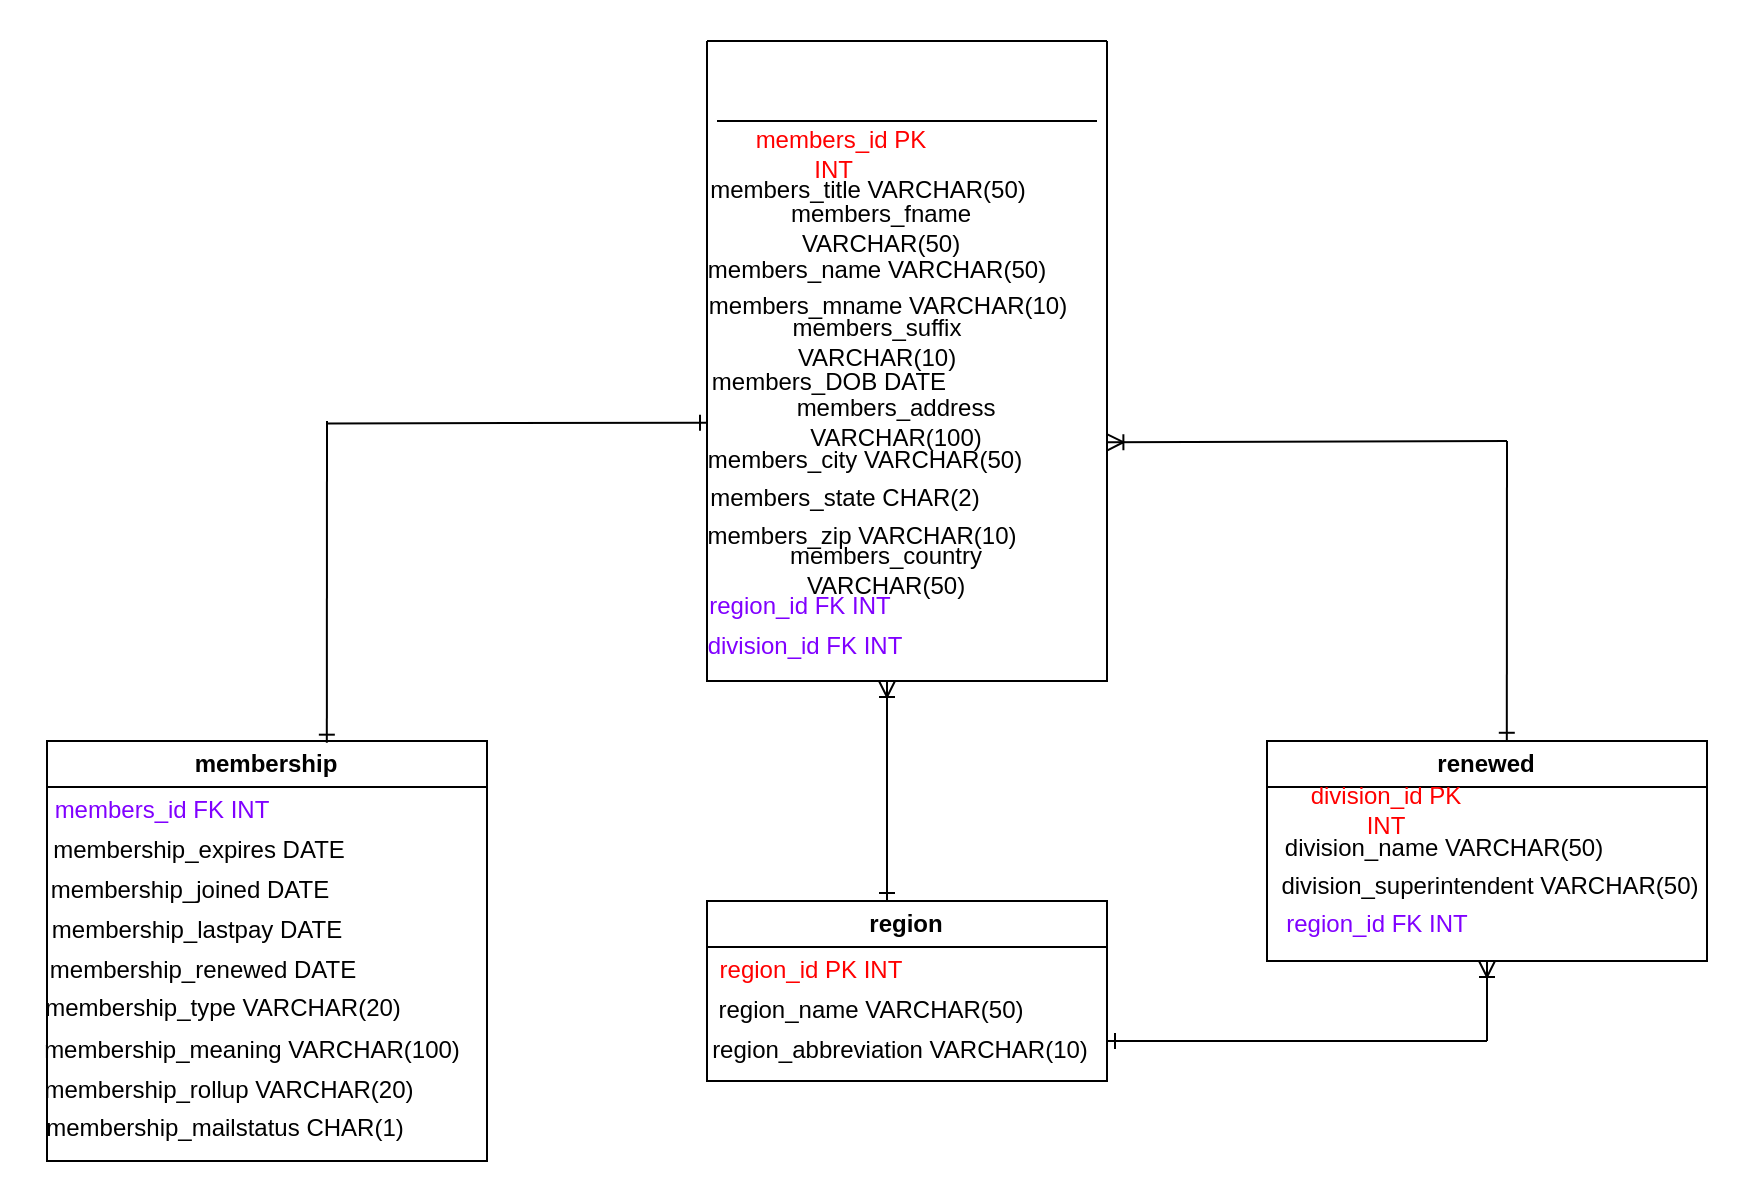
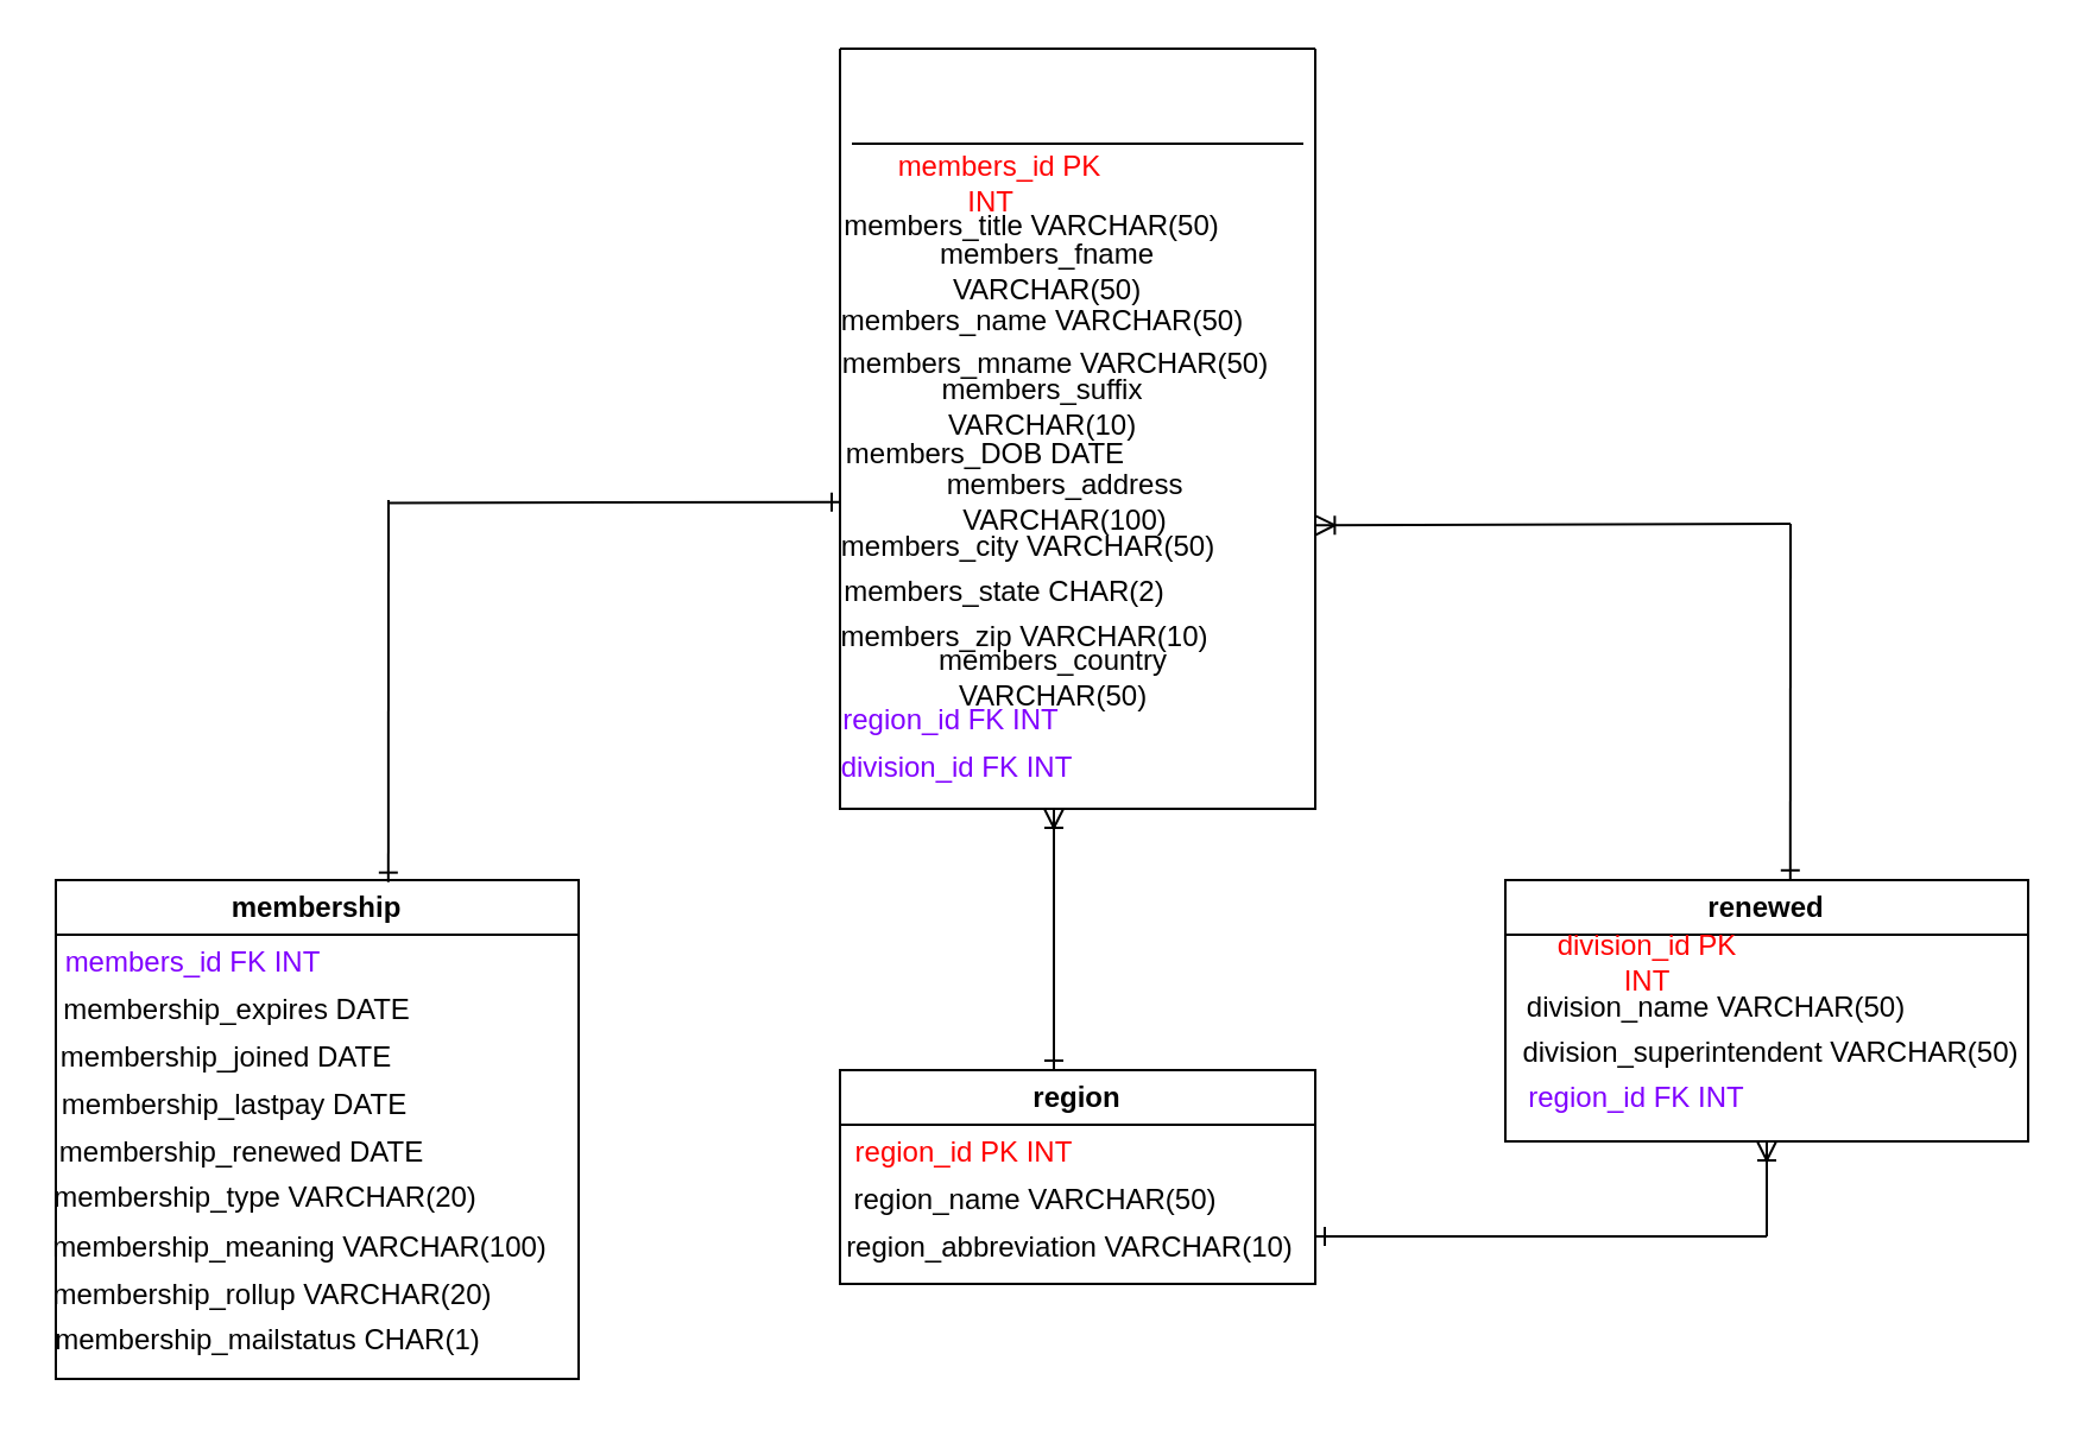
  <mxCell id="0" />
  <mxCell id="1" parent="0" />
  <mxCell id="2" value="" style="swimlane;startSize=0;" parent="1" vertex="1"><mxGeometry x="353" y="20" width="200" height="320" as="geometry" /></mxCell>
  <mxCell id="3" value="&lt;span style=&quot;color: light-dark(rgb(255, 0, 0), rgb(237, 237, 237));&quot;&gt;&lt;span style=&quot;color: rgb(255, 0, 0);&quot;&gt;members_id PK&lt;/span&gt; INT&lt;span style=&quot;white-space: pre;&quot;&gt;&#09;&lt;/span&gt;&lt;/span&gt;" style="text;html=1;align=center;verticalAlign=middle;whiteSpace=wrap;rounded=0;" parent="2" vertex="1"><mxGeometry x="2" y="42" width="131" height="30" as="geometry" /></mxCell>
  <mxCell id="4" value="&lt;br&gt;members_title VARCHAR(50)" style="text;html=1;align=center;verticalAlign=middle;whiteSpace=wrap;rounded=0;" parent="2" vertex="1"><mxGeometry x="1" y="52" width="160" height="30" as="geometry" /></mxCell>
  <mxCell id="5" value="&lt;br&gt;members_fname VARCHAR(50)&lt;div&gt;&lt;br&gt;&lt;/div&gt;" style="text;html=1;align=center;verticalAlign=middle;whiteSpace=wrap;rounded=0;" parent="2" vertex="1"><mxGeometry x="0.5" y="79" width="172.5" height="30" as="geometry" /></mxCell>
  <mxCell id="6" value="&lt;br&gt;members_name VARCHAR(50)" style="text;html=1;align=center;verticalAlign=middle;whiteSpace=wrap;rounded=0;" parent="2" vertex="1"><mxGeometry x="-8" y="92" width="186.5" height="30" as="geometry" /></mxCell>
- <mxCell id="7" value="&lt;br&gt;members_mname VARCHAR(10)" style="text;html=1;align=center;verticalAlign=middle;whiteSpace=wrap;rounded=0;" parent="2" vertex="1"><mxGeometry x="-4" y="110" width="190" height="30" as="geometry" /></mxCell>
+ <mxCell id="7" value="&lt;br&gt;members_mname VARCHAR(50)" style="text;html=1;align=center;verticalAlign=middle;whiteSpace=wrap;rounded=0;" parent="2" vertex="1"><mxGeometry x="-4" y="110" width="190" height="30" as="geometry" /></mxCell>
  <mxCell id="8" value="" style="endArrow=none;html=1;rounded=0;" parent="2" edge="1"><mxGeometry width="50" height="50" relative="1" as="geometry"><mxPoint x="5" y="40" as="sourcePoint" /><mxPoint x="195" y="40" as="targetPoint" /></mxGeometry></mxCell>
  <mxCell id="9" value="&lt;br&gt;members_suffix VARCHAR(10)&lt;div&gt;&lt;br&gt;&lt;/div&gt;" style="text;html=1;align=center;verticalAlign=middle;whiteSpace=wrap;rounded=0;" parent="2" vertex="1"><mxGeometry x="1.5" y="136" width="166.5" height="30" as="geometry" /></mxCell>
  <mxCell id="10" value="members_DOB DATE" style="text;html=1;align=center;verticalAlign=middle;whiteSpace=wrap;rounded=0;" parent="2" vertex="1"><mxGeometry x="-2.5" y="156" width="126.5" height="30" as="geometry" /></mxCell>
  <mxCell id="11" value="members_address VARCHAR(100)" style="text;html=1;align=center;verticalAlign=middle;whiteSpace=wrap;rounded=0;" parent="2" vertex="1"><mxGeometry y="176" width="190" height="30" as="geometry" /></mxCell>
  <mxCell id="12" value="members_city VARCHAR(50)" style="text;html=1;align=center;verticalAlign=middle;whiteSpace=wrap;rounded=0;" parent="2" vertex="1"><mxGeometry x="-6" y="195" width="171" height="30" as="geometry" /></mxCell>
  <mxCell id="13" value="members_state CHAR(2)" style="text;html=1;align=center;verticalAlign=middle;whiteSpace=wrap;rounded=0;" parent="2" vertex="1"><mxGeometry x="-15.5" y="214" width="168.5" height="30" as="geometry" /></mxCell>
  <mxCell id="14" value="members_zip VARCHAR(10)" style="text;html=1;align=center;verticalAlign=middle;whiteSpace=wrap;rounded=0;" parent="2" vertex="1"><mxGeometry x="-3" y="233" width="162" height="30" as="geometry" /></mxCell>
  <mxCell id="15" value="members_country VARCHAR(50)" style="text;html=1;align=center;verticalAlign=middle;whiteSpace=wrap;rounded=0;" parent="2" vertex="1"><mxGeometry y="250" width="180" height="30" as="geometry" /></mxCell>
  <mxCell id="16" value="&lt;span style=&quot;color: light-dark(rgb(128, 0, 255), rgb(237, 237, 237));&quot;&gt;region_id FK INT&lt;br&gt;&lt;/span&gt;" style="text;html=1;align=center;verticalAlign=middle;whiteSpace=wrap;rounded=0;" parent="2" vertex="1"><mxGeometry x="-10" y="268" width="114" height="30" as="geometry" /></mxCell>
  <mxCell id="17" value="&lt;span style=&quot;color: light-dark(rgb(128, 0, 255), rgb(237, 237, 237));&quot;&gt;&lt;span style=&quot;color: light-dark(rgb(128, 0, 255), rgb(237, 237, 237));&quot;&gt;division_id FK&lt;/span&gt; INT&lt;/span&gt;" style="text;html=1;align=center;verticalAlign=middle;whiteSpace=wrap;rounded=0;" parent="2" vertex="1"><mxGeometry x="-2" y="288" width="103" height="30" as="geometry" /></mxCell>
  <mxCell id="18" value="membership" style="swimlane;whiteSpace=wrap;html=1;" parent="1" vertex="1"><mxGeometry x="23" y="370" width="220" height="210" as="geometry" /></mxCell>
  <mxCell id="19" value="&lt;span style=&quot;color: light-dark(rgb(128, 0, 255), rgb(237, 237, 237));&quot;&gt;members_id FK INT&lt;br&gt;&lt;/span&gt;" style="text;html=1;align=center;verticalAlign=middle;whiteSpace=wrap;rounded=0;" parent="18" vertex="1"><mxGeometry x="3" y="20" width="110" height="30" as="geometry" /></mxCell>
  <mxCell id="20" value="membership_expires DATE" style="text;html=1;align=center;verticalAlign=middle;whiteSpace=wrap;rounded=0;" parent="18" vertex="1"><mxGeometry x="2" y="40" width="149" height="30" as="geometry" /></mxCell>
  <mxCell id="21" value="membership_joined DATE" style="text;html=1;align=center;verticalAlign=middle;whiteSpace=wrap;rounded=0;" parent="18" vertex="1"><mxGeometry x="-1" y="60" width="146" height="30" as="geometry" /></mxCell>
  <mxCell id="22" value="membership_lastpay DATE" style="text;html=1;align=center;verticalAlign=middle;whiteSpace=wrap;rounded=0;" parent="18" vertex="1"><mxGeometry x="-1" y="80" width="153" height="30" as="geometry" /></mxCell>
  <mxCell id="23" value="membership_renewed DATE" style="text;html=1;align=center;verticalAlign=middle;whiteSpace=wrap;rounded=0;" parent="18" vertex="1"><mxGeometry x="-1" y="100" width="159" height="30" as="geometry" /></mxCell>
  <mxCell id="24" value="membership_type VARCHAR(20)" style="text;html=1;align=center;verticalAlign=middle;whiteSpace=wrap;rounded=0;" parent="18" vertex="1"><mxGeometry x="-2" y="119" width="181" height="30" as="geometry" /></mxCell>
  <mxCell id="25" value="membership_meaning VARCHAR(100)" style="text;html=1;align=center;verticalAlign=middle;whiteSpace=wrap;rounded=0;" parent="18" vertex="1"><mxGeometry x="-2" y="140" width="210" height="30" as="geometry" /></mxCell>
  <mxCell id="26" value="membership_rollup VARCHAR(20)" style="text;html=1;align=center;verticalAlign=middle;whiteSpace=wrap;rounded=0;" parent="18" vertex="1"><mxGeometry x="-2" y="160" width="187" height="30" as="geometry" /></mxCell>
  <mxCell id="27" value="membership_mailstatus CHAR(1)" style="text;html=1;align=center;verticalAlign=middle;whiteSpace=wrap;rounded=0;" parent="18" vertex="1"><mxGeometry x="-3" y="179" width="185" height="30" as="geometry" /></mxCell>
  <mxCell id="28" value="region" style="swimlane;whiteSpace=wrap;html=1;" parent="1" vertex="1"><mxGeometry x="353" y="450" width="200" height="90" as="geometry" /></mxCell>
  <mxCell id="29" value="&lt;span style=&quot;color: light-dark(rgb(255, 0, 0), rgb(237, 237, 237));&quot;&gt;region_id PK INT&lt;br&gt;&lt;/span&gt;" style="text;html=1;align=center;verticalAlign=middle;whiteSpace=wrap;rounded=0;" parent="28" vertex="1"><mxGeometry x="-7" y="20" width="119" height="30" as="geometry" /></mxCell>
  <mxCell id="30" value="region_name VARCHAR(50)" style="text;html=1;align=center;verticalAlign=middle;whiteSpace=wrap;rounded=0;" parent="28" vertex="1"><mxGeometry x="2.5" y="40" width="158.5" height="30" as="geometry" /></mxCell>
  <mxCell id="31" value="region_abbreviation VARCHAR(10)" style="text;html=1;align=center;verticalAlign=middle;whiteSpace=wrap;rounded=0;" parent="28" vertex="1"><mxGeometry x="-3" y="60" width="200" height="30" as="geometry" /></mxCell>
  <mxCell id="32" value="renewed" style="swimlane;whiteSpace=wrap;html=1;" parent="1" vertex="1"><mxGeometry x="633" y="370" width="220" height="110" as="geometry" /></mxCell>
  <mxCell id="33" value="&lt;span style=&quot;color: rgb(255, 0, 0);&quot;&gt;division_id PK INT&lt;br&gt;&lt;/span&gt;" style="text;html=1;align=center;verticalAlign=middle;whiteSpace=wrap;rounded=0;" parent="32" vertex="1"><mxGeometry x="10" y="20" width="100" height="30" as="geometry" /></mxCell>
  <mxCell id="34" value="division_name VARCHAR(50)" style="text;html=1;align=center;verticalAlign=middle;whiteSpace=wrap;rounded=0;" parent="32" vertex="1"><mxGeometry x="-11" y="39" width="200" height="30" as="geometry" /></mxCell>
  <mxCell id="35" value="division_superintendent VARCHAR(50)" style="text;html=1;align=center;verticalAlign=middle;whiteSpace=wrap;rounded=0;" parent="32" vertex="1"><mxGeometry x="2" y="58" width="220" height="30" as="geometry" /></mxCell>
  <mxCell id="36" value="&lt;span style=&quot;color: light-dark(rgb(128, 0, 255), rgb(237, 237, 237));&quot;&gt;region_id FK INT&lt;br&gt;&lt;/span&gt;" style="text;html=1;align=center;verticalAlign=middle;whiteSpace=wrap;rounded=0;" parent="32" vertex="1"><mxGeometry x="-3" y="77" width="117" height="30" as="geometry" /></mxCell>
  <mxCell id="37" value="" style="endArrow=none;html=1;rounded=0;entryX=-0.016;entryY=0.59;entryDx=0;entryDy=0;entryPerimeter=0;startArrow=ERone;startFill=0;exitX=0.038;exitY=-0.138;exitDx=0;exitDy=0;exitPerimeter=0;" parent="1" edge="1" source="12"><mxGeometry width="50" height="50" relative="1" as="geometry"><mxPoint x="349" y="211" as="sourcePoint" /><mxPoint x="163" y="211.2" as="targetPoint" /></mxGeometry></mxCell>
  <mxCell id="38" value="" style="endArrow=none;html=1;rounded=0;exitX=0.636;exitY=0.004;exitDx=0;exitDy=0;exitPerimeter=0;entryX=0.7;entryY=0;entryDx=0;entryDy=0;entryPerimeter=0;startArrow=ERone;startFill=0;" parent="1" source="18" edge="1"><mxGeometry width="50" height="50" relative="1" as="geometry"><mxPoint x="143" y="340" as="sourcePoint" /><mxPoint x="163" y="210" as="targetPoint" /></mxGeometry></mxCell>
  <mxCell id="39" value="" style="endArrow=ERone;html=1;rounded=0;startArrow=ERoneToMany;startFill=0;endFill=0;" parent="1" edge="1"><mxGeometry width="50" height="50" relative="1" as="geometry"><mxPoint x="443" y="340" as="sourcePoint" /><mxPoint x="443" y="450" as="targetPoint" /></mxGeometry></mxCell>
  <mxCell id="40" value="" style="endArrow=none;html=1;rounded=0;exitX=1.001;exitY=0.627;exitDx=0;exitDy=0;exitPerimeter=0;startArrow=ERoneToMany;startFill=0;" parent="1" source="2" edge="1"><mxGeometry width="50" height="50" relative="1" as="geometry"><mxPoint x="563" y="220" as="sourcePoint" /><mxPoint x="753" y="220" as="targetPoint" /></mxGeometry></mxCell>
  <mxCell id="41" value="" style="endArrow=none;html=1;rounded=0;exitX=0.545;exitY=-0.001;exitDx=0;exitDy=0;exitPerimeter=0;startArrow=ERone;startFill=0;" parent="1" source="32" edge="1"><mxGeometry width="50" height="50" relative="1" as="geometry"><mxPoint x="753" y="360" as="sourcePoint" /><mxPoint x="753" y="220" as="targetPoint" /></mxGeometry></mxCell>
  <mxCell id="42" value="" style="endArrow=none;html=1;rounded=0;startArrow=ERone;startFill=0;" parent="1" edge="1"><mxGeometry width="50" height="50" relative="1" as="geometry"><mxPoint x="553" y="520" as="sourcePoint" /><mxPoint x="743" y="520" as="targetPoint" /></mxGeometry></mxCell>
  <mxCell id="43" value="" style="endArrow=none;html=1;rounded=0;startArrow=ERoneToMany;startFill=0;" parent="1" edge="1"><mxGeometry width="50" height="50" relative="1" as="geometry"><mxPoint x="743" y="480" as="sourcePoint" /><mxPoint x="743" y="520" as="targetPoint" /></mxGeometry></mxCell>
